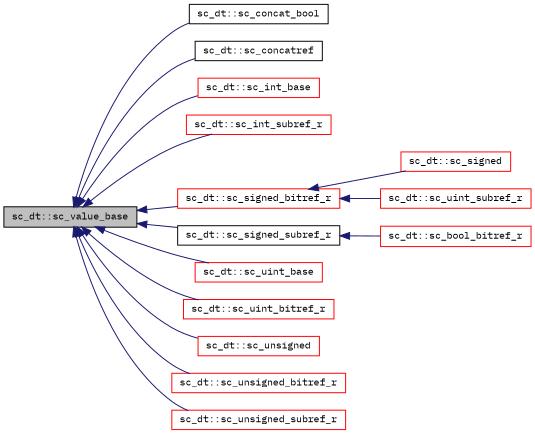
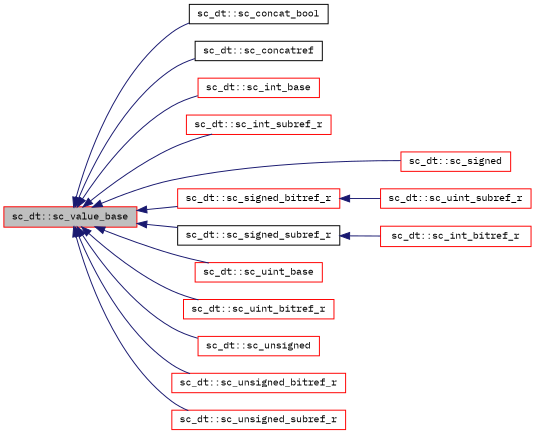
  digraph {
    fontname="IBM Plex Mono"
    rankdir=LR
    node [color=red fillcolor=white fontname="IBM Plex Mono" fontsize=10 shape=record style=filled]
    edge [color=midnightblue dir=back fontname="IBM Plex Mono" fontsize=10 labelfontname=FreeSans labelfontsize=10 style=solid]
-   n1 [color=black fillcolor=grey75 fontcolor=black height=0.2 label="sc_dt::sc_value_base" width=0.4]
+   n1 [fillcolor=grey75 fontcolor=black height=0.2 label="sc_dt::sc_value_base" width=0.4]
    n2 [color=black height=0.2 label="sc_dt::sc_concat_bool" width=0.4]
    n3 [color=black height=0.2 label="sc_dt::sc_concatref" width=0.4]
    n4 [height=0.2 label="sc_dt::sc_int_base" width=0.4]
    n5 [height=0.2 label="sc_dt::sc_int_subref_r" width=0.4]
    n6 [height=0.2 label="sc_dt::sc_signed" width=0.4]
    n7 [height=0.2 label="sc_dt::sc_signed_bitref_r" width=0.4]
    n8 [color=black height=0.2 label="sc_dt::sc_signed_subref_r" width=0.4]
    n9 [height=0.2 label="sc_dt::sc_uint_base" width=0.4]
    n10 [height=0.2 label="sc_dt::sc_uint_bitref_r" width=0.4]
    n11 [height=0.2 label="sc_dt::sc_unsigned" width=0.4]
    n12 [height=0.2 label="sc_dt::sc_unsigned_bitref_r" width=0.4]
    n13 [height=0.2 label="sc_dt::sc_unsigned_subref_r" width=0.4]
-   n14 [height=0.2 label="sc_dt::sc_bool_bitref_r" width=0.4]
+   n14 [height=0.2 label="sc_dt::sc_int_bitref_r" width=0.4]
    n15 [height=0.2 label="sc_dt::sc_uint_subref_r" width=0.4]
    n1 -> n2
    n1 -> n3
    n1 -> n4
    n1 -> n5
-   n7 -> n6
+   n1 -> n6
    n1 -> n7
    n1 -> n8
    n1 -> n9
    n1 -> n10
    n1 -> n11
    n1 -> n12
    n1 -> n13
    n7 -> n15
    n8 -> n14
  }
